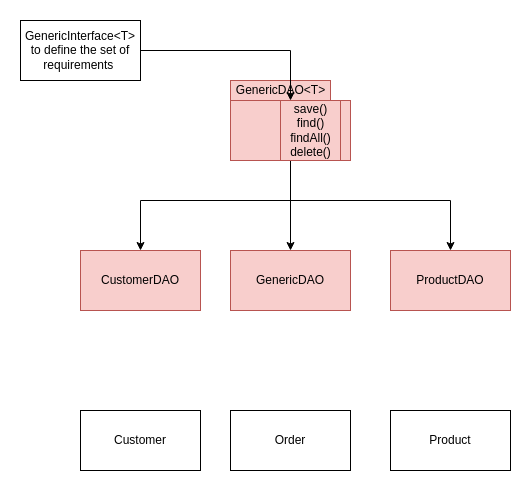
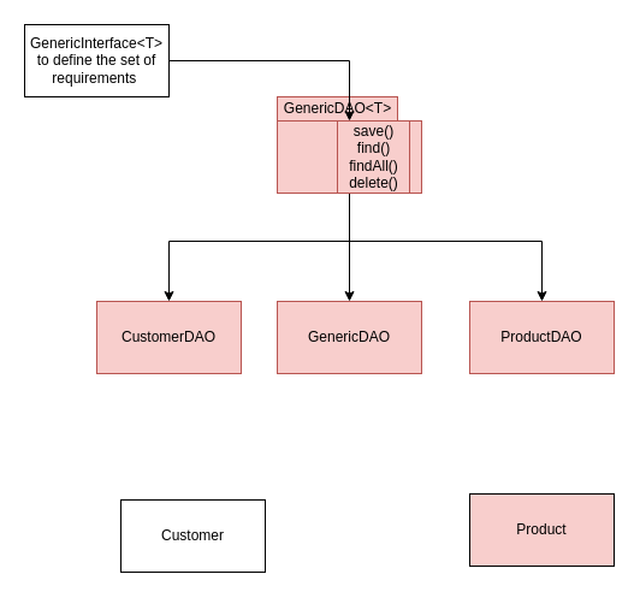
  <mxCell id="0" />
  <mxCell id="1" parent="0" />
  <mxCell id="2" style="edgeStyle=orthogonalEdgeStyle;rounded=0;orthogonalLoop=1;jettySize=auto;html=1;" edge="1" parent="1" source="5" target="9"><mxGeometry relative="1" as="geometry"><Array as="points"><mxPoint x="290" y="200" /><mxPoint x="140" y="200" /></Array></mxGeometry></mxCell>
  <mxCell id="3" style="edgeStyle=orthogonalEdgeStyle;rounded=0;orthogonalLoop=1;jettySize=auto;html=1;entryX=0.5;entryY=0;entryDx=0;entryDy=0;" edge="1" parent="1" source="5" target="10"><mxGeometry relative="1" as="geometry" /></mxCell>
  <mxCell id="4" style="edgeStyle=orthogonalEdgeStyle;rounded=0;orthogonalLoop=1;jettySize=auto;html=1;entryX=0.5;entryY=0;entryDx=0;entryDy=0;" edge="1" parent="1" source="5" target="11"><mxGeometry relative="1" as="geometry"><Array as="points"><mxPoint x="290" y="200" /><mxPoint x="450" y="200" /></Array></mxGeometry></mxCell>
  <mxCell id="5" value="" style="rounded=0;whiteSpace=wrap;html=1;fillColor=#f8cecc;strokeColor=#b85450;" vertex="1" parent="1"><mxGeometry x="230" y="100" width="120" height="60" as="geometry" /></mxCell>
- <mxCell id="6" value="Customer" style="rounded=0;whiteSpace=wrap;html=1;" vertex="1" parent="1"><mxGeometry x="80" y="410" width="120" height="60" as="geometry" /></mxCell>
- <mxCell id="7" value="Order" style="rounded=0;whiteSpace=wrap;html=1;" vertex="1" parent="1"><mxGeometry x="230" y="410" width="120" height="60" as="geometry" /></mxCell>
- <mxCell id="8" value="Product" style="rounded=0;whiteSpace=wrap;html=1;" vertex="1" parent="1"><mxGeometry x="390" y="410" width="120" height="60" as="geometry" /></mxCell>
+ <mxCell id="6" value="Customer" style="rounded=0;whiteSpace=wrap;html=1;" vertex="1" parent="1"><mxGeometry x="100" y="415" width="120" height="60" as="geometry" /></mxCell>
+ <mxCell id="8" value="Product" style="rounded=0;whiteSpace=wrap;html=1;fillColor=#f8cecc;" vertex="1" parent="1"><mxGeometry x="390" y="410" width="120" height="60" as="geometry" /></mxCell>
  <mxCell id="9" value="CustomerDAO" style="rounded=0;whiteSpace=wrap;html=1;fillColor=#f8cecc;strokeColor=#b85450;" vertex="1" parent="1"><mxGeometry x="80" y="250" width="120" height="60" as="geometry" /></mxCell>
  <mxCell id="10" value="GenericDAO" style="rounded=0;whiteSpace=wrap;html=1;fillColor=#f8cecc;strokeColor=#b85450;" vertex="1" parent="1"><mxGeometry x="230" y="250" width="120" height="60" as="geometry" /></mxCell>
  <mxCell id="11" value="ProductDAO" style="rounded=0;whiteSpace=wrap;html=1;fillColor=#f8cecc;strokeColor=#b85450;" vertex="1" parent="1"><mxGeometry x="390" y="250" width="120" height="60" as="geometry" /></mxCell>
  <mxCell id="12" value="save()&lt;br&gt;find()&lt;br&gt;findAll()&lt;br&gt;delete()" style="text;html=1;align=center;verticalAlign=middle;resizable=0;points=[];autosize=1;strokeColor=#b85450;fillColor=#f8cecc;" vertex="1" parent="1"><mxGeometry x="280" y="100" width="60" height="60" as="geometry" /></mxCell>
  <mxCell id="13" value="GenericDAO&amp;lt;T&amp;gt;" style="text;html=1;align=center;verticalAlign=middle;resizable=0;points=[];autosize=1;strokeColor=#b85450;fillColor=#f8cecc;" vertex="1" parent="1"><mxGeometry x="230" y="80" width="100" height="20" as="geometry" /></mxCell>
  <mxCell id="14" style="edgeStyle=orthogonalEdgeStyle;rounded=0;orthogonalLoop=1;jettySize=auto;html=1;" edge="1" parent="1" source="15" target="5"><mxGeometry relative="1" as="geometry" /></mxCell>
  <mxCell id="15" value="GenericInterface&amp;lt;T&amp;gt;&lt;br&gt;to define the set of requirements&amp;nbsp;" style="rounded=0;whiteSpace=wrap;html=1;" vertex="1" parent="1"><mxGeometry x="20" y="20" width="120" height="60" as="geometry" /></mxCell>
